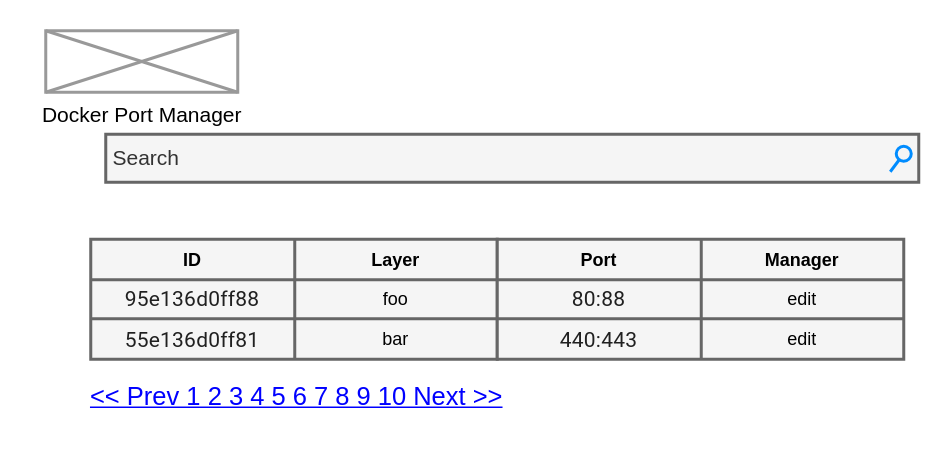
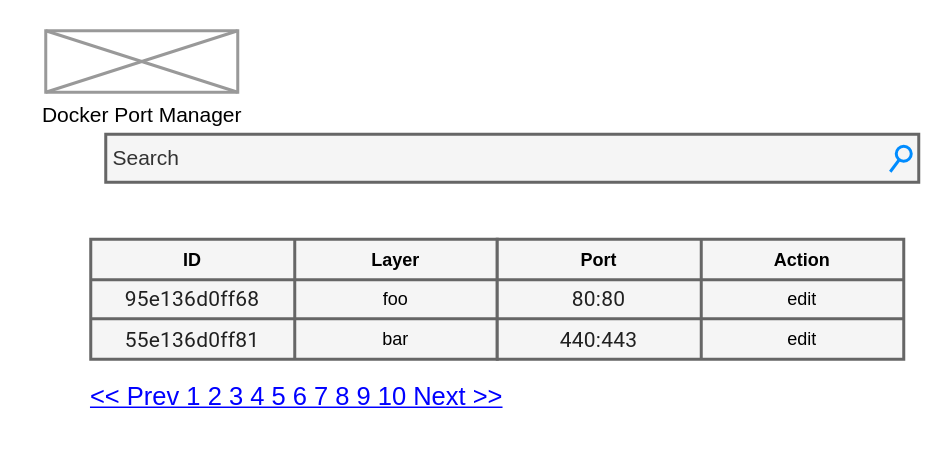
  <mxCell id="0" />
  <mxCell id="1" value="Untitled Layer" parent="0" />
  <mxCell id="2" parent="0" />
  <mxCell id="3" value="Search" style="strokeWidth=2;shadow=0;dashed=0;align=center;html=1;shape=mxgraph.mockup.forms.searchBox;strokeColor=#666666;mainText=;strokeColor2=#008cff;fontColor=#333333;fontSize=14;align=left;spacingLeft=3;fillColor=#f5f5f5;" vertex="1" parent="2"><mxGeometry x="70" y="89" width="542" height="32" as="geometry" /></mxCell>
  <mxCell id="4" value="" style="shape=table;html=1;whiteSpace=wrap;startSize=0;container=1;collapsible=0;childLayout=tableLayout;strokeWidth=2;fillColor=#f5f5f5;fontColor=#333333;strokeColor=#666666;" vertex="1" parent="2"><mxGeometry x="60" y="159" width="271" height="80.08" as="geometry" /></mxCell>
  <mxCell id="5" value="" style="shape=tableRow;horizontal=0;startSize=0;swimlaneHead=0;swimlaneBody=0;top=0;left=0;bottom=0;right=0;collapsible=0;dropTarget=0;fillColor=none;points=[[0,0.5],[1,0.5]];portConstraint=eastwest;" vertex="1" parent="4"><mxGeometry width="271" height="27" as="geometry" /></mxCell>
  <mxCell id="6" value="ID" style="shape=partialRectangle;html=1;whiteSpace=wrap;connectable=0;fillColor=none;top=0;left=0;bottom=0;right=0;overflow=hidden;fontStyle=1" vertex="1" parent="5"><mxGeometry width="136" height="27" as="geometry"><mxRectangle width="136" height="27" as="alternateBounds" /></mxGeometry></mxCell>
  <mxCell id="7" value="Layer" style="shape=partialRectangle;html=1;whiteSpace=wrap;connectable=0;fillColor=none;top=0;left=0;bottom=0;right=0;overflow=hidden;fontStyle=1" vertex="1" parent="5"><mxGeometry x="136" width="135" height="27" as="geometry"><mxRectangle width="135" height="27" as="alternateBounds" /></mxGeometry></mxCell>
  <mxCell id="8" value="" style="shape=tableRow;horizontal=0;startSize=0;swimlaneHead=0;swimlaneBody=0;top=0;left=0;bottom=0;right=0;collapsible=0;dropTarget=0;fillColor=none;points=[[0,0.5],[1,0.5]];portConstraint=eastwest;" vertex="1" parent="4"><mxGeometry y="27" width="271" height="26" as="geometry" /></mxCell>
- <mxCell id="9" value="&lt;span style=&quot;color: rgba(0, 0, 0, 0.87); font-family: Roboto, Helvetica, Arial, sans-serif; font-size: 14px; letter-spacing: 0.15px; text-align: left;&quot;&gt;95e136d0ff88&lt;/span&gt;" style="shape=partialRectangle;html=1;whiteSpace=wrap;connectable=0;fillColor=none;top=0;left=0;bottom=0;right=0;overflow=hidden;" vertex="1" parent="8"><mxGeometry width="136" height="26" as="geometry"><mxRectangle width="136" height="26" as="alternateBounds" /></mxGeometry></mxCell>
+ <mxCell id="9" value="&lt;span style=&quot;color: rgba(0, 0, 0, 0.87); font-family: Roboto, Helvetica, Arial, sans-serif; font-size: 14px; letter-spacing: 0.15px; text-align: left;&quot;&gt;95e136d0ff68&lt;/span&gt;" style="shape=partialRectangle;html=1;whiteSpace=wrap;connectable=0;fillColor=none;top=0;left=0;bottom=0;right=0;overflow=hidden;" vertex="1" parent="8"><mxGeometry width="136" height="26" as="geometry"><mxRectangle width="136" height="26" as="alternateBounds" /></mxGeometry></mxCell>
  <mxCell id="10" value="foo" style="shape=partialRectangle;html=1;whiteSpace=wrap;connectable=0;fillColor=none;top=0;left=0;bottom=0;right=0;overflow=hidden;" vertex="1" parent="8"><mxGeometry x="136" width="135" height="26" as="geometry"><mxRectangle width="135" height="26" as="alternateBounds" /></mxGeometry></mxCell>
  <mxCell id="11" value="" style="shape=tableRow;horizontal=0;startSize=0;swimlaneHead=0;swimlaneBody=0;top=0;left=0;bottom=0;right=0;collapsible=0;dropTarget=0;fillColor=none;points=[[0,0.5],[1,0.5]];portConstraint=eastwest;" vertex="1" parent="4"><mxGeometry y="53" width="271" height="27" as="geometry" /></mxCell>
  <mxCell id="12" value="&lt;span style=&quot;color: rgba(0, 0, 0, 0.87); font-family: Roboto, Helvetica, Arial, sans-serif; font-size: 14px; letter-spacing: 0.15px; text-align: left;&quot;&gt;55e136d0ff81&lt;/span&gt;" style="shape=partialRectangle;html=1;whiteSpace=wrap;connectable=0;fillColor=none;top=0;left=0;bottom=0;right=0;overflow=hidden;" vertex="1" parent="11"><mxGeometry width="136" height="27" as="geometry"><mxRectangle width="136" height="27" as="alternateBounds" /></mxGeometry></mxCell>
  <mxCell id="13" value="bar" style="shape=partialRectangle;html=1;whiteSpace=wrap;connectable=0;fillColor=none;top=0;left=0;bottom=0;right=0;overflow=hidden;" vertex="1" parent="11"><mxGeometry x="136" width="135" height="27" as="geometry"><mxRectangle width="135" height="27" as="alternateBounds" /></mxGeometry></mxCell>
  <mxCell id="14" value="" style="shape=table;html=1;whiteSpace=wrap;startSize=0;container=1;collapsible=0;childLayout=tableLayout;strokeWidth=2;fillColor=#f5f5f5;fontColor=#333333;strokeColor=#666666;" vertex="1" parent="2"><mxGeometry x="331" y="159" width="271" height="80.08" as="geometry" /></mxCell>
  <mxCell id="15" value="" style="shape=tableRow;horizontal=0;startSize=0;swimlaneHead=0;swimlaneBody=0;top=0;left=0;bottom=0;right=0;collapsible=0;dropTarget=0;fillColor=none;points=[[0,0.5],[1,0.5]];portConstraint=eastwest;" vertex="1" parent="14"><mxGeometry width="271" height="27" as="geometry" /></mxCell>
  <mxCell id="16" value="Port" style="shape=partialRectangle;html=1;whiteSpace=wrap;connectable=0;fillColor=none;top=0;left=0;bottom=0;right=0;overflow=hidden;fontStyle=1" vertex="1" parent="15"><mxGeometry width="136" height="27" as="geometry"><mxRectangle width="136" height="27" as="alternateBounds" /></mxGeometry></mxCell>
- <mxCell id="17" value="Manager" style="shape=partialRectangle;html=1;whiteSpace=wrap;connectable=0;fillColor=none;top=0;left=0;bottom=0;right=0;overflow=hidden;fontStyle=1" vertex="1" parent="15"><mxGeometry x="136" width="135" height="27" as="geometry"><mxRectangle width="135" height="27" as="alternateBounds" /></mxGeometry></mxCell>
+ <mxCell id="17" value="Action" style="shape=partialRectangle;html=1;whiteSpace=wrap;connectable=0;fillColor=none;top=0;left=0;bottom=0;right=0;overflow=hidden;fontStyle=1" vertex="1" parent="15"><mxGeometry x="136" width="135" height="27" as="geometry"><mxRectangle width="135" height="27" as="alternateBounds" /></mxGeometry></mxCell>
  <mxCell id="18" value="" style="shape=tableRow;horizontal=0;startSize=0;swimlaneHead=0;swimlaneBody=0;top=0;left=0;bottom=0;right=0;collapsible=0;dropTarget=0;fillColor=none;points=[[0,0.5],[1,0.5]];portConstraint=eastwest;" vertex="1" parent="14"><mxGeometry y="27" width="271" height="26" as="geometry" /></mxCell>
- <mxCell id="19" value="&lt;span style=&quot;color: rgba(0, 0, 0, 0.87); font-family: Roboto, Helvetica, Arial, sans-serif; font-size: 14px; letter-spacing: 0.15px; text-align: left;&quot;&gt;80:88&lt;/span&gt;" style="shape=partialRectangle;html=1;whiteSpace=wrap;connectable=0;fillColor=none;top=0;left=0;bottom=0;right=0;overflow=hidden;" vertex="1" parent="18"><mxGeometry width="136" height="26" as="geometry"><mxRectangle width="136" height="26" as="alternateBounds" /></mxGeometry></mxCell>
+ <mxCell id="19" value="&lt;span style=&quot;color: rgba(0, 0, 0, 0.87); font-family: Roboto, Helvetica, Arial, sans-serif; font-size: 14px; letter-spacing: 0.15px; text-align: left;&quot;&gt;80:80&lt;/span&gt;" style="shape=partialRectangle;html=1;whiteSpace=wrap;connectable=0;fillColor=none;top=0;left=0;bottom=0;right=0;overflow=hidden;" vertex="1" parent="18"><mxGeometry width="136" height="26" as="geometry"><mxRectangle width="136" height="26" as="alternateBounds" /></mxGeometry></mxCell>
  <mxCell id="20" value="edit" style="shape=partialRectangle;html=1;whiteSpace=wrap;connectable=0;fillColor=none;top=0;left=0;bottom=0;right=0;overflow=hidden;" vertex="1" parent="18"><mxGeometry x="136" width="135" height="26" as="geometry"><mxRectangle width="135" height="26" as="alternateBounds" /></mxGeometry></mxCell>
  <mxCell id="21" value="" style="shape=tableRow;horizontal=0;startSize=0;swimlaneHead=0;swimlaneBody=0;top=0;left=0;bottom=0;right=0;collapsible=0;dropTarget=0;fillColor=none;points=[[0,0.5],[1,0.5]];portConstraint=eastwest;" vertex="1" parent="14"><mxGeometry y="53" width="271" height="27" as="geometry" /></mxCell>
  <mxCell id="22" value="&lt;span style=&quot;color: rgba(0, 0, 0, 0.87); font-family: Roboto, Helvetica, Arial, sans-serif; font-size: 14px; letter-spacing: 0.15px; text-align: left;&quot;&gt;440:443&lt;/span&gt;" style="shape=partialRectangle;html=1;whiteSpace=wrap;connectable=0;fillColor=none;top=0;left=0;bottom=0;right=0;overflow=hidden;" vertex="1" parent="21"><mxGeometry width="136" height="27" as="geometry"><mxRectangle width="136" height="27" as="alternateBounds" /></mxGeometry></mxCell>
  <mxCell id="23" value="edit" style="shape=partialRectangle;html=1;whiteSpace=wrap;connectable=0;fillColor=none;top=0;left=0;bottom=0;right=0;overflow=hidden;" vertex="1" parent="21"><mxGeometry x="136" width="135" height="27" as="geometry"><mxRectangle width="135" height="27" as="alternateBounds" /></mxGeometry></mxCell>
  <mxCell id="24" value="&lt;&lt; Prev 1 2 3 4 5 6 7 8 9 10 Next &gt;&gt;" style="strokeWidth=1;shadow=0;dashed=0;align=center;html=1;shape=mxgraph.mockup.navigation.pagination;linkText=;fontSize=17;fontColor=#0000ff;fontStyle=4;" vertex="1" parent="2"><mxGeometry x="20.5" y="250" width="352.5" height="30" as="geometry" /></mxCell>
  <mxCell id="25" value="Docker Port Manager" style="verticalLabelPosition=bottom;shadow=0;dashed=0;align=center;html=1;verticalAlign=top;strokeWidth=2;shape=mxgraph.mockup.graphics.simpleIcon;strokeColor=#999999;fontSize=14;" vertex="1" parent="2"><mxGeometry x="30" y="20" width="128" height="41" as="geometry" /></mxCell>
